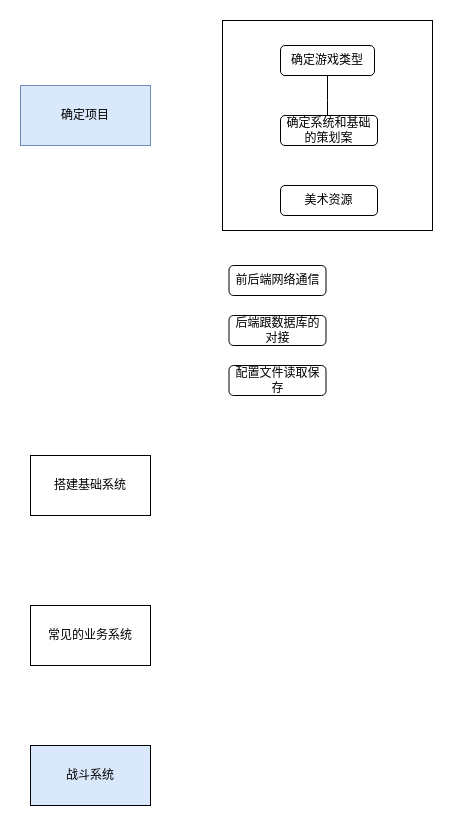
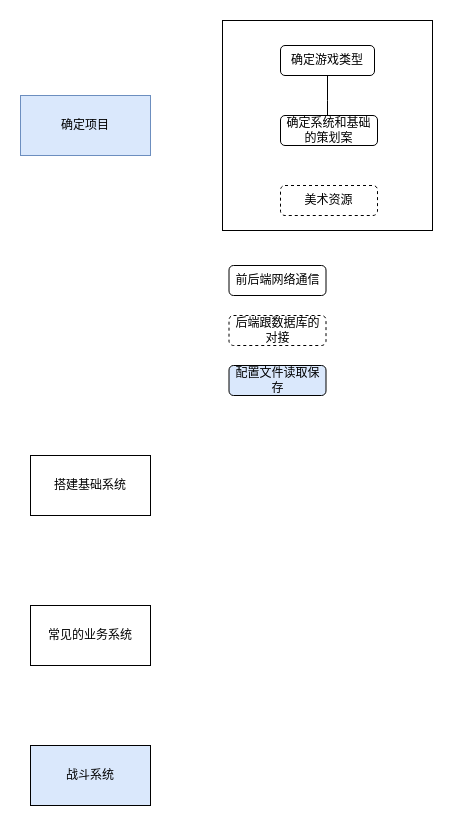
  <mxCell id="0" />
  <mxCell id="1" parent="0" />
  <mxCell id="2" value="" style="whiteSpace=wrap;html=1;aspect=fixed;" vertex="1" parent="1"><mxGeometry x="222" y="20" width="210" height="210" as="geometry" /></mxCell>
- <mxCell id="3" value="确定项目" style="rounded=0;whiteSpace=wrap;html=1;fillColor=#dae8fc;strokeColor=#6c8ebf;" vertex="1" parent="1"><mxGeometry x="20" y="85" width="130" height="60" as="geometry" /></mxCell>
+ <mxCell id="3" value="确定项目" style="rounded=0;whiteSpace=wrap;html=1;fillColor=#dae8fc;strokeColor=#6c8ebf;" vertex="1" parent="1"><mxGeometry x="20" y="95" width="130" height="60" as="geometry" /></mxCell>
  <mxCell id="4" style="edgeStyle=orthogonalEdgeStyle;rounded=0;orthogonalLoop=1;jettySize=auto;html=1;" edge="1" parent="1" source="5"><mxGeometry relative="1" as="geometry"><mxPoint x="327" y="125" as="targetPoint" /></mxGeometry></mxCell>
  <mxCell id="5" value="确定游戏类型" style="rounded=1;whiteSpace=wrap;html=1;" vertex="1" parent="1"><mxGeometry x="280" y="45" width="94" height="30" as="geometry" /></mxCell>
  <mxCell id="6" value="确定系统和基础的策划案" style="rounded=1;whiteSpace=wrap;html=1;" vertex="1" parent="1"><mxGeometry x="280" y="115" width="97" height="30" as="geometry" /></mxCell>
- <mxCell id="7" value="美术资源" style="rounded=1;whiteSpace=wrap;html=1;" vertex="1" parent="1"><mxGeometry x="280" y="185" width="97" height="30" as="geometry" /></mxCell>
+ <mxCell id="7" value="美术资源" style="rounded=1;whiteSpace=wrap;html=1;dashed=1;" vertex="1" parent="1"><mxGeometry x="280" y="185" width="97" height="30" as="geometry" /></mxCell>
  <mxCell id="8" value="前后端网络通信" style="rounded=1;whiteSpace=wrap;html=1;" vertex="1" parent="1"><mxGeometry x="228.5" y="265" width="97" height="30" as="geometry" /></mxCell>
- <mxCell id="9" value="后端跟数据库的对接" style="rounded=1;whiteSpace=wrap;html=1;" vertex="1" parent="1"><mxGeometry x="228.5" y="315" width="97" height="30" as="geometry" /></mxCell>
- <mxCell id="10" value="配置文件读取保存" style="rounded=1;whiteSpace=wrap;html=1;" vertex="1" parent="1"><mxGeometry x="228.5" y="365" width="97" height="30" as="geometry" /></mxCell>
+ <mxCell id="9" value="后端跟数据库的对接" style="rounded=1;whiteSpace=wrap;html=1;dashed=1;" vertex="1" parent="1"><mxGeometry x="228.5" y="315" width="97" height="30" as="geometry" /></mxCell>
+ <mxCell id="10" value="配置文件读取保存" style="rounded=1;whiteSpace=wrap;html=1;fillColor=#dae8fc;" vertex="1" parent="1"><mxGeometry x="228.5" y="365" width="97" height="30" as="geometry" /></mxCell>
  <mxCell id="11" value="搭建基础系统" style="rounded=0;whiteSpace=wrap;html=1;" vertex="1" parent="1"><mxGeometry x="30" y="455" width="120" height="60" as="geometry" /></mxCell>
  <mxCell id="12" value="常见的业务系统" style="rounded=0;whiteSpace=wrap;html=1;" vertex="1" parent="1"><mxGeometry x="30" y="605" width="120" height="60" as="geometry" /></mxCell>
  <mxCell id="13" value="战斗系统" style="rounded=0;whiteSpace=wrap;html=1;fillColor=#dae8fc;" vertex="1" parent="1"><mxGeometry x="30" y="745" width="120" height="60" as="geometry" /></mxCell>
